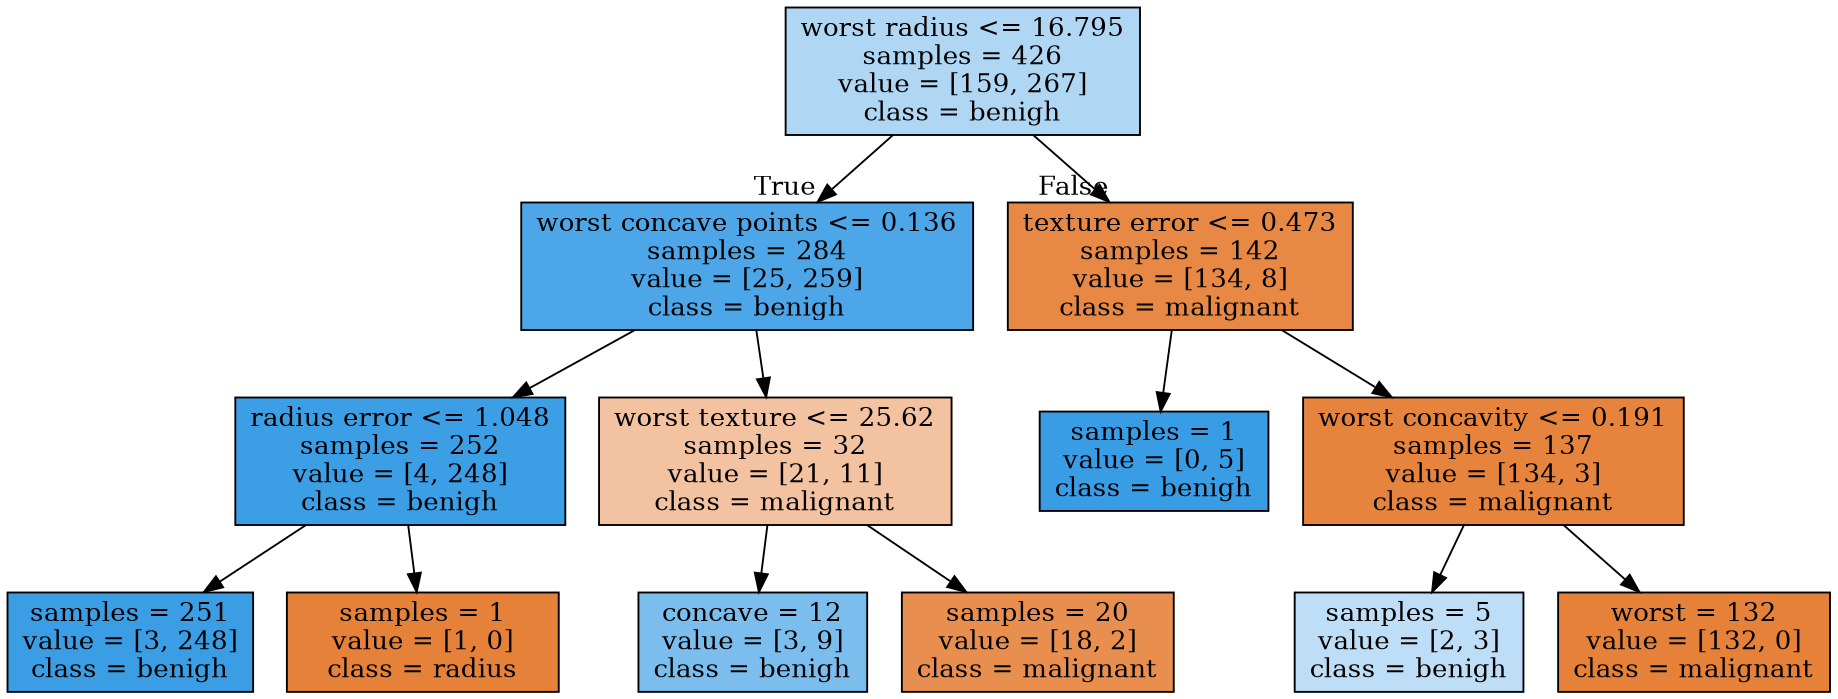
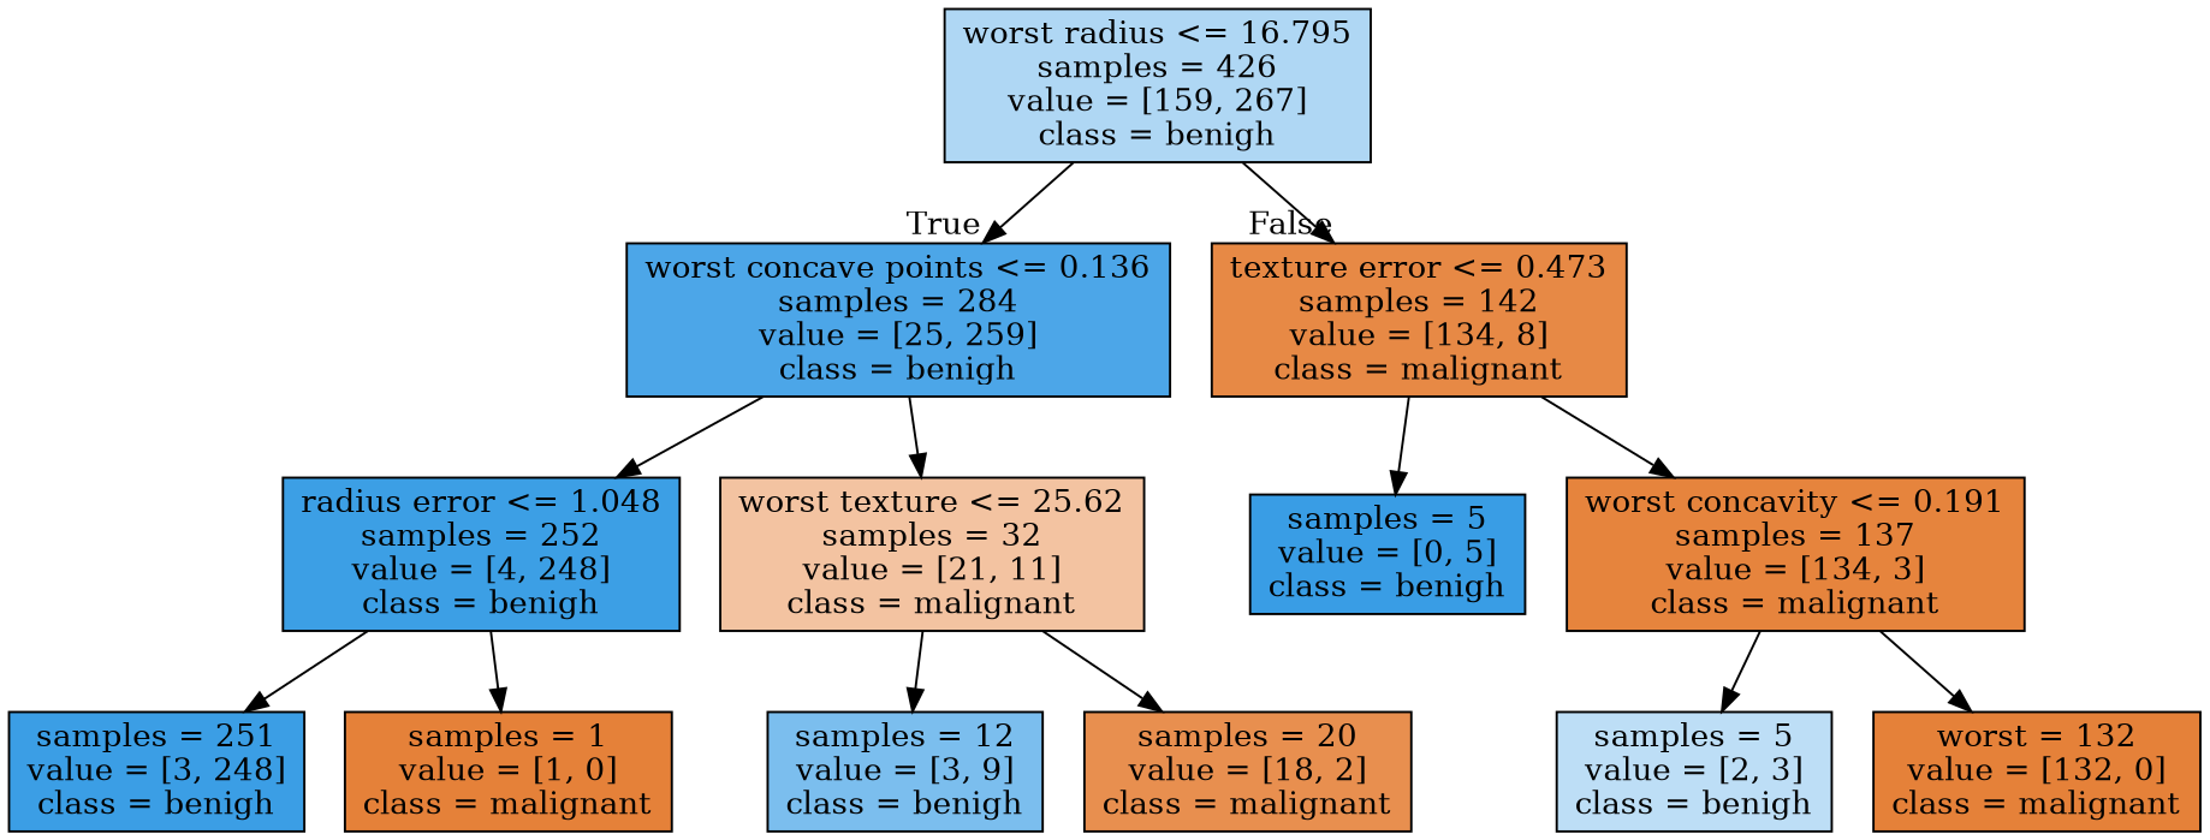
  digraph {
    node [color=black fillcolor="#e58139" shape=box style=filled]
    n1 [fillcolor="#afd7f4" label="worst radius <= 16.795\nsamples = 426\nvalue = [159, 267]\nclass = benigh"]
    n2 [fillcolor="#4ca6e8" label="worst concave points <= 0.136\nsamples = 284\nvalue = [25, 259]\nclass = benigh"]
    n3 [fillcolor="#e78945" label="texture error <= 0.473\nsamples = 142\nvalue = [134, 8]\nclass = malignant"]
    n4 [fillcolor="#3c9fe5" label="radius error <= 1.048\nsamples = 252\nvalue = [4, 248]\nclass = benigh"]
    n5 [fillcolor="#f3c3a1" label="worst texture <= 25.62\nsamples = 32\nvalue = [21, 11]\nclass = malignant"]
-   n6 [fillcolor="#399de5" label="samples = 1\nvalue = [0, 5]\nclass = benigh"]
+   n6 [fillcolor="#399de5" label="samples = 5\nvalue = [0, 5]\nclass = benigh"]
    n7 [fillcolor="#e6843d" label="worst concavity <= 0.191\nsamples = 137\nvalue = [134, 3]\nclass = malignant"]
    n8 [fillcolor="#3b9ee5" label="samples = 251\nvalue = [3, 248]\nclass = benigh"]
-   n9 [label="samples = 1\nvalue = [1, 0]\nclass = radius"]
-   n10 [fillcolor="#7bbeee" label="concave = 12\nvalue = [3, 9]\nclass = benigh"]
+   n9 [label="samples = 1\nvalue = [1, 0]\nclass = malignant"]
+   n10 [fillcolor="#7bbeee" label="samples = 12\nvalue = [3, 9]\nclass = benigh"]
    n11 [fillcolor="#e88f4f" label="samples = 20\nvalue = [18, 2]\nclass = malignant"]
    n12 [fillcolor="#bddef6" label="samples = 5\nvalue = [2, 3]\nclass = benigh"]
    n13 [label="worst = 132\nvalue = [132, 0]\nclass = malignant"]
    n1 -> n2 [headlabel=True labelangle=45 labeldistance=2.5]
    n1 -> n3 [headlabel=False labelangle=-45 labeldistance=2.5]
    n2 -> n4
    n2 -> n5
    n3 -> n6
    n3 -> n7
    n4 -> n8
    n4 -> n9
    n5 -> n10
    n5 -> n11
    n7 -> n12
    n7 -> n13
  }
